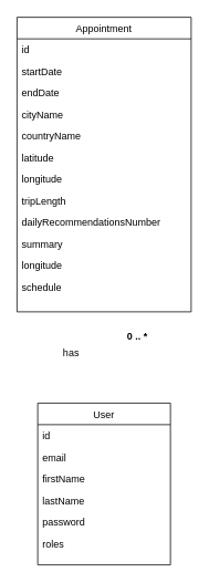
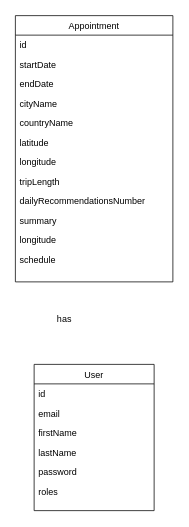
  <mxCell id="0" />
  <mxCell id="1" parent="0" />
  <mxCell id="2" value="Appointment" style="swimlane;fontStyle=0;align=center;verticalAlign=top;childLayout=stackLayout;horizontal=1;startSize=26;horizontalStack=0;resizeParent=1;resizeLast=0;collapsible=1;marginBottom=0;rounded=0;shadow=0;strokeWidth=1;" parent="1" vertex="1"><mxGeometry x="20" y="20" width="210" height="355" as="geometry"><mxRectangle x="550" y="140" width="160" height="26" as="alternateBounds" /></mxGeometry></mxCell>
  <mxCell id="3" value="id" style="text;align=left;verticalAlign=top;spacingLeft=4;spacingRight=4;overflow=hidden;rotatable=0;points=[[0,0.5],[1,0.5]];portConstraint=eastwest;" parent="2" vertex="1"><mxGeometry y="26" width="210" height="26" as="geometry" /></mxCell>
  <mxCell id="4" value="startDate" style="text;align=left;verticalAlign=top;spacingLeft=4;spacingRight=4;overflow=hidden;rotatable=0;points=[[0,0.5],[1,0.5]];portConstraint=eastwest;rounded=0;shadow=0;html=0;" parent="2" vertex="1"><mxGeometry y="52" width="210" height="26" as="geometry" /></mxCell>
  <mxCell id="5" value="endDate" style="text;align=left;verticalAlign=top;spacingLeft=4;spacingRight=4;overflow=hidden;rotatable=0;points=[[0,0.5],[1,0.5]];portConstraint=eastwest;rounded=0;shadow=0;html=0;" vertex="1" parent="2"><mxGeometry y="78" width="210" height="26" as="geometry" /></mxCell>
  <mxCell id="6" value="cityName" style="text;align=left;verticalAlign=top;spacingLeft=4;spacingRight=4;overflow=hidden;rotatable=0;points=[[0,0.5],[1,0.5]];portConstraint=eastwest;rounded=0;shadow=0;html=0;" vertex="1" parent="2"><mxGeometry y="104" width="210" height="26" as="geometry" /></mxCell>
  <mxCell id="7" value="countryName" style="text;align=left;verticalAlign=top;spacingLeft=4;spacingRight=4;overflow=hidden;rotatable=0;points=[[0,0.5],[1,0.5]];portConstraint=eastwest;rounded=0;shadow=0;html=0;" vertex="1" parent="2"><mxGeometry y="130" width="210" height="26" as="geometry" /></mxCell>
  <mxCell id="8" value="latitude" style="text;align=left;verticalAlign=top;spacingLeft=4;spacingRight=4;overflow=hidden;rotatable=0;points=[[0,0.5],[1,0.5]];portConstraint=eastwest;rounded=0;shadow=0;html=0;" vertex="1" parent="2"><mxGeometry y="156" width="210" height="26" as="geometry" /></mxCell>
  <mxCell id="9" value="longitude" style="text;align=left;verticalAlign=top;spacingLeft=4;spacingRight=4;overflow=hidden;rotatable=0;points=[[0,0.5],[1,0.5]];portConstraint=eastwest;rounded=0;shadow=0;html=0;" vertex="1" parent="2"><mxGeometry y="182" width="210" height="26" as="geometry" /></mxCell>
  <mxCell id="10" value="tripLength" style="text;align=left;verticalAlign=top;spacingLeft=4;spacingRight=4;overflow=hidden;rotatable=0;points=[[0,0.5],[1,0.5]];portConstraint=eastwest;rounded=0;shadow=0;html=0;" vertex="1" parent="2"><mxGeometry y="208" width="210" height="26" as="geometry" /></mxCell>
  <mxCell id="11" value="dailyRecommendationsNumber" style="text;align=left;verticalAlign=top;spacingLeft=4;spacingRight=4;overflow=hidden;rotatable=0;points=[[0,0.5],[1,0.5]];portConstraint=eastwest;rounded=0;shadow=0;html=0;" vertex="1" parent="2"><mxGeometry y="234" width="210" height="26" as="geometry" /></mxCell>
  <mxCell id="12" value="summary" style="text;align=left;verticalAlign=top;spacingLeft=4;spacingRight=4;overflow=hidden;rotatable=0;points=[[0,0.5],[1,0.5]];portConstraint=eastwest;rounded=0;shadow=0;html=0;" vertex="1" parent="2"><mxGeometry y="260" width="210" height="26" as="geometry" /></mxCell>
  <mxCell id="13" value="longitude" style="text;align=left;verticalAlign=top;spacingLeft=4;spacingRight=4;overflow=hidden;rotatable=0;points=[[0,0.5],[1,0.5]];portConstraint=eastwest;rounded=0;shadow=0;html=0;" vertex="1" parent="2"><mxGeometry y="286" width="210" height="26" as="geometry" /></mxCell>
  <mxCell id="14" value="schedule" style="text;align=left;verticalAlign=top;spacingLeft=4;spacingRight=4;overflow=hidden;rotatable=0;points=[[0,0.5],[1,0.5]];portConstraint=eastwest;rounded=0;shadow=0;html=0;" vertex="1" parent="2"><mxGeometry y="312" width="210" height="26" as="geometry" /></mxCell>
  <mxCell id="15" value="User" style="swimlane;fontStyle=0;align=center;verticalAlign=top;childLayout=stackLayout;horizontal=1;startSize=26;horizontalStack=0;resizeParent=1;resizeLast=0;collapsible=1;marginBottom=0;rounded=0;shadow=0;strokeWidth=1;" parent="1" vertex="1"><mxGeometry x="45" y="485" width="160" height="195" as="geometry"><mxRectangle x="550" y="140" width="160" height="26" as="alternateBounds" /></mxGeometry></mxCell>
  <mxCell id="16" value="id" style="text;align=left;verticalAlign=top;spacingLeft=4;spacingRight=4;overflow=hidden;rotatable=0;points=[[0,0.5],[1,0.5]];portConstraint=eastwest;" parent="15" vertex="1"><mxGeometry y="26" width="160" height="26" as="geometry" /></mxCell>
  <mxCell id="17" value="email" style="text;align=left;verticalAlign=top;spacingLeft=4;spacingRight=4;overflow=hidden;rotatable=0;points=[[0,0.5],[1,0.5]];portConstraint=eastwest;rounded=0;shadow=0;html=0;" vertex="1" parent="15"><mxGeometry y="52" width="160" height="26" as="geometry" /></mxCell>
  <mxCell id="18" value="firstName" style="text;align=left;verticalAlign=top;spacingLeft=4;spacingRight=4;overflow=hidden;rotatable=0;points=[[0,0.5],[1,0.5]];portConstraint=eastwest;rounded=0;shadow=0;html=0;" vertex="1" parent="15"><mxGeometry y="78" width="160" height="26" as="geometry" /></mxCell>
  <mxCell id="19" value="lastName" style="text;align=left;verticalAlign=top;spacingLeft=4;spacingRight=4;overflow=hidden;rotatable=0;points=[[0,0.5],[1,0.5]];portConstraint=eastwest;rounded=0;shadow=0;html=0;" vertex="1" parent="15"><mxGeometry y="104" width="160" height="26" as="geometry" /></mxCell>
  <mxCell id="20" value="password" style="text;align=left;verticalAlign=top;spacingLeft=4;spacingRight=4;overflow=hidden;rotatable=0;points=[[0,0.5],[1,0.5]];portConstraint=eastwest;rounded=0;shadow=0;html=0;" vertex="1" parent="15"><mxGeometry y="130" width="160" height="26" as="geometry" /></mxCell>
  <mxCell id="21" value="roles" style="text;align=left;verticalAlign=top;spacingLeft=4;spacingRight=4;overflow=hidden;rotatable=0;points=[[0,0.5],[1,0.5]];portConstraint=eastwest;rounded=0;shadow=0;html=0;" vertex="1" parent="15"><mxGeometry y="156" width="160" height="26" as="geometry" /></mxCell>
  <mxCell id="22" value="has" style="text;html=1;align=center;verticalAlign=middle;resizable=0;points=[];autosize=1;strokeColor=none;fillColor=none;" parent="1" vertex="1"><mxGeometry x="65" y="410" width="40" height="30" as="geometry" /></mxCell>
- <mxCell id="23" value="&lt;b&gt;0 .. *&lt;/b&gt;" style="text;html=1;align=center;verticalAlign=middle;resizable=0;points=[];autosize=1;strokeColor=none;fillColor=none;" parent="1" vertex="1"><mxGeometry x="140" y="390" width="50" height="30" as="geometry" /></mxCell>
